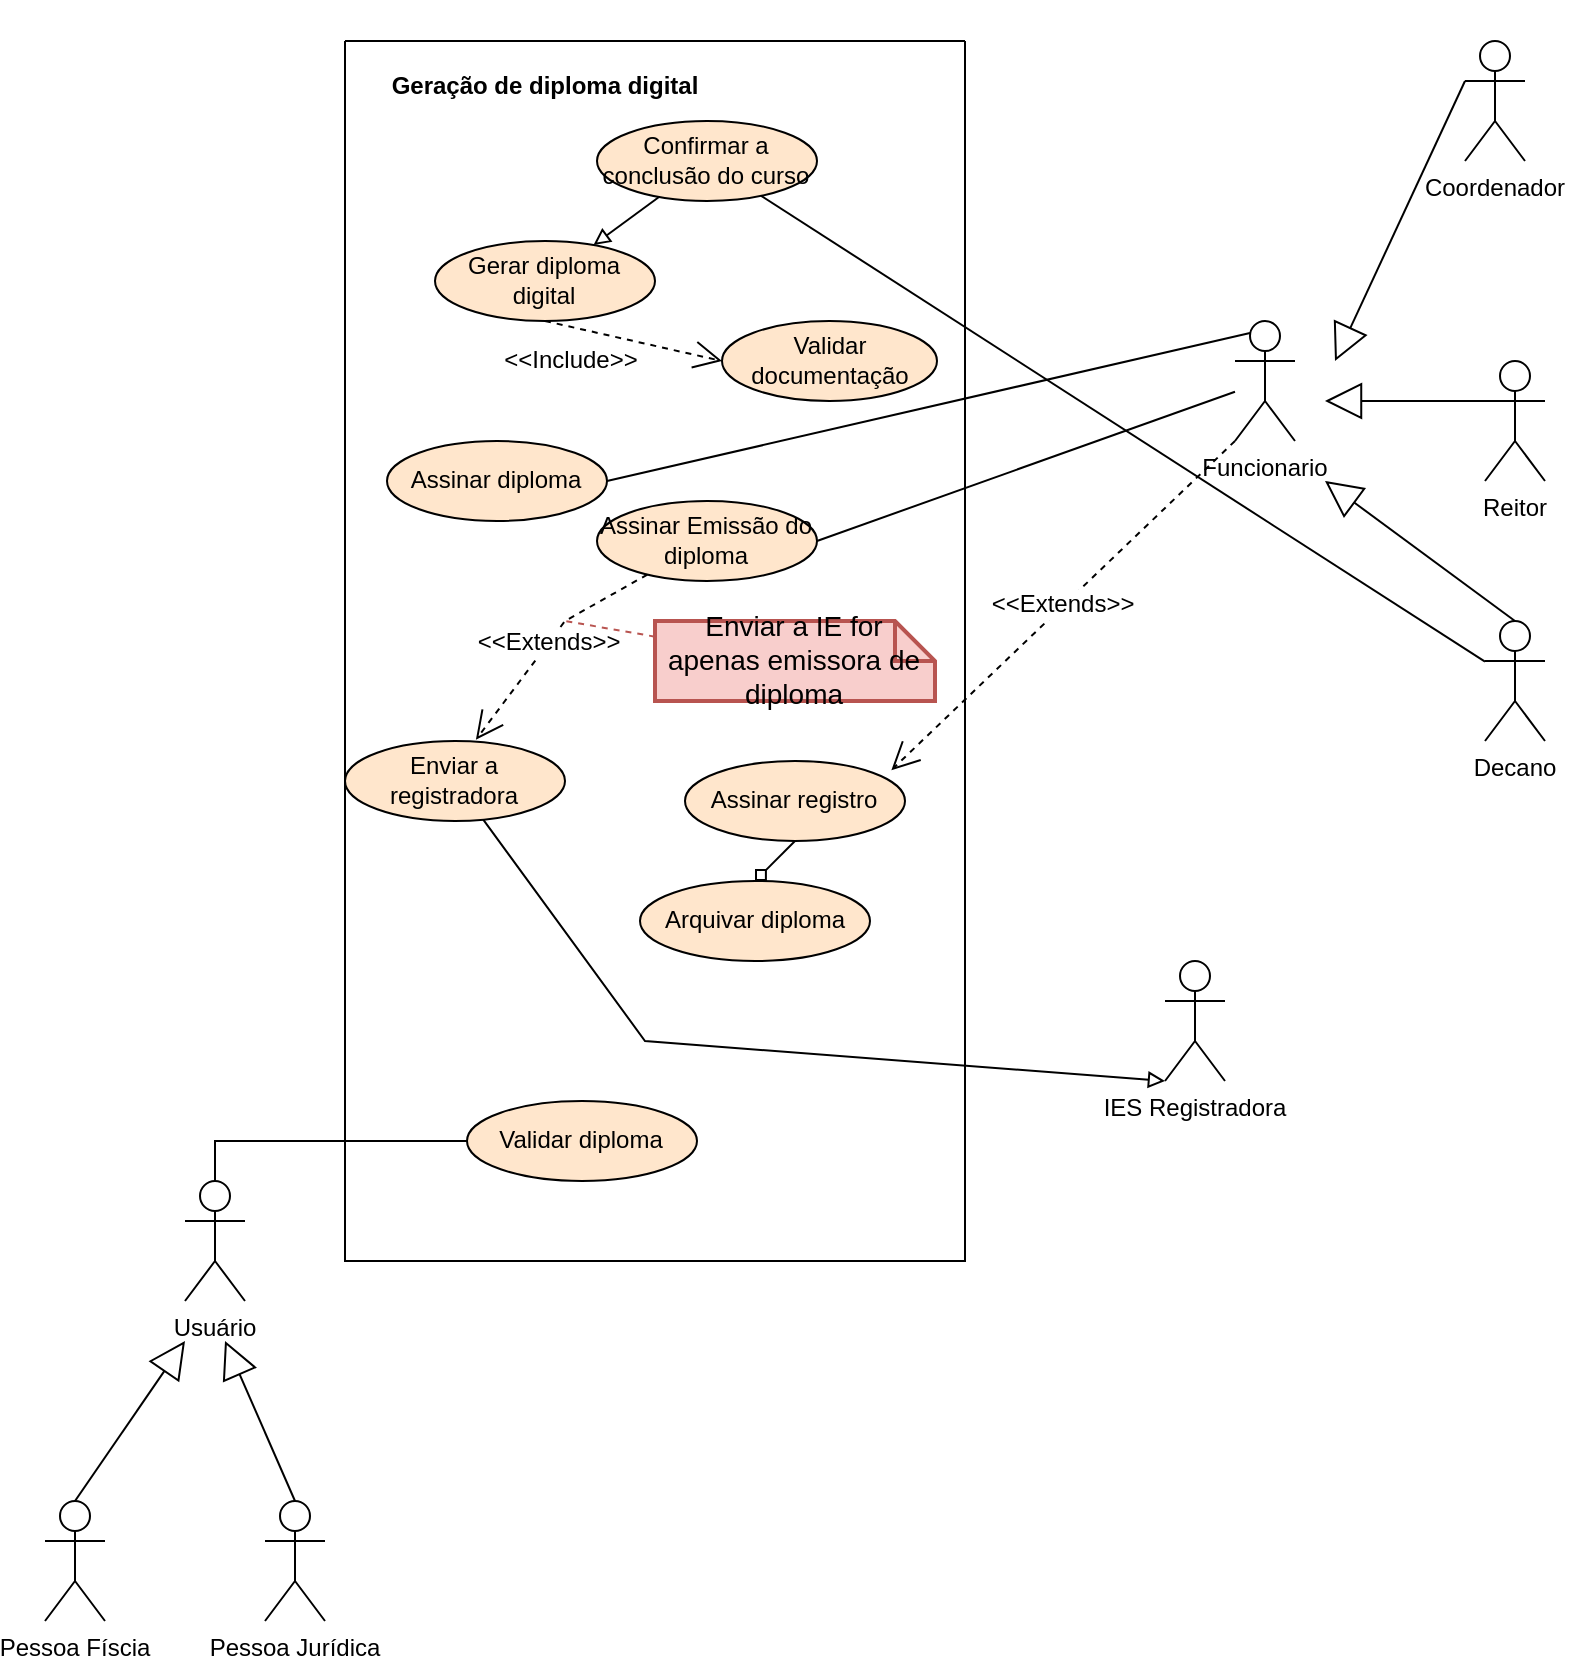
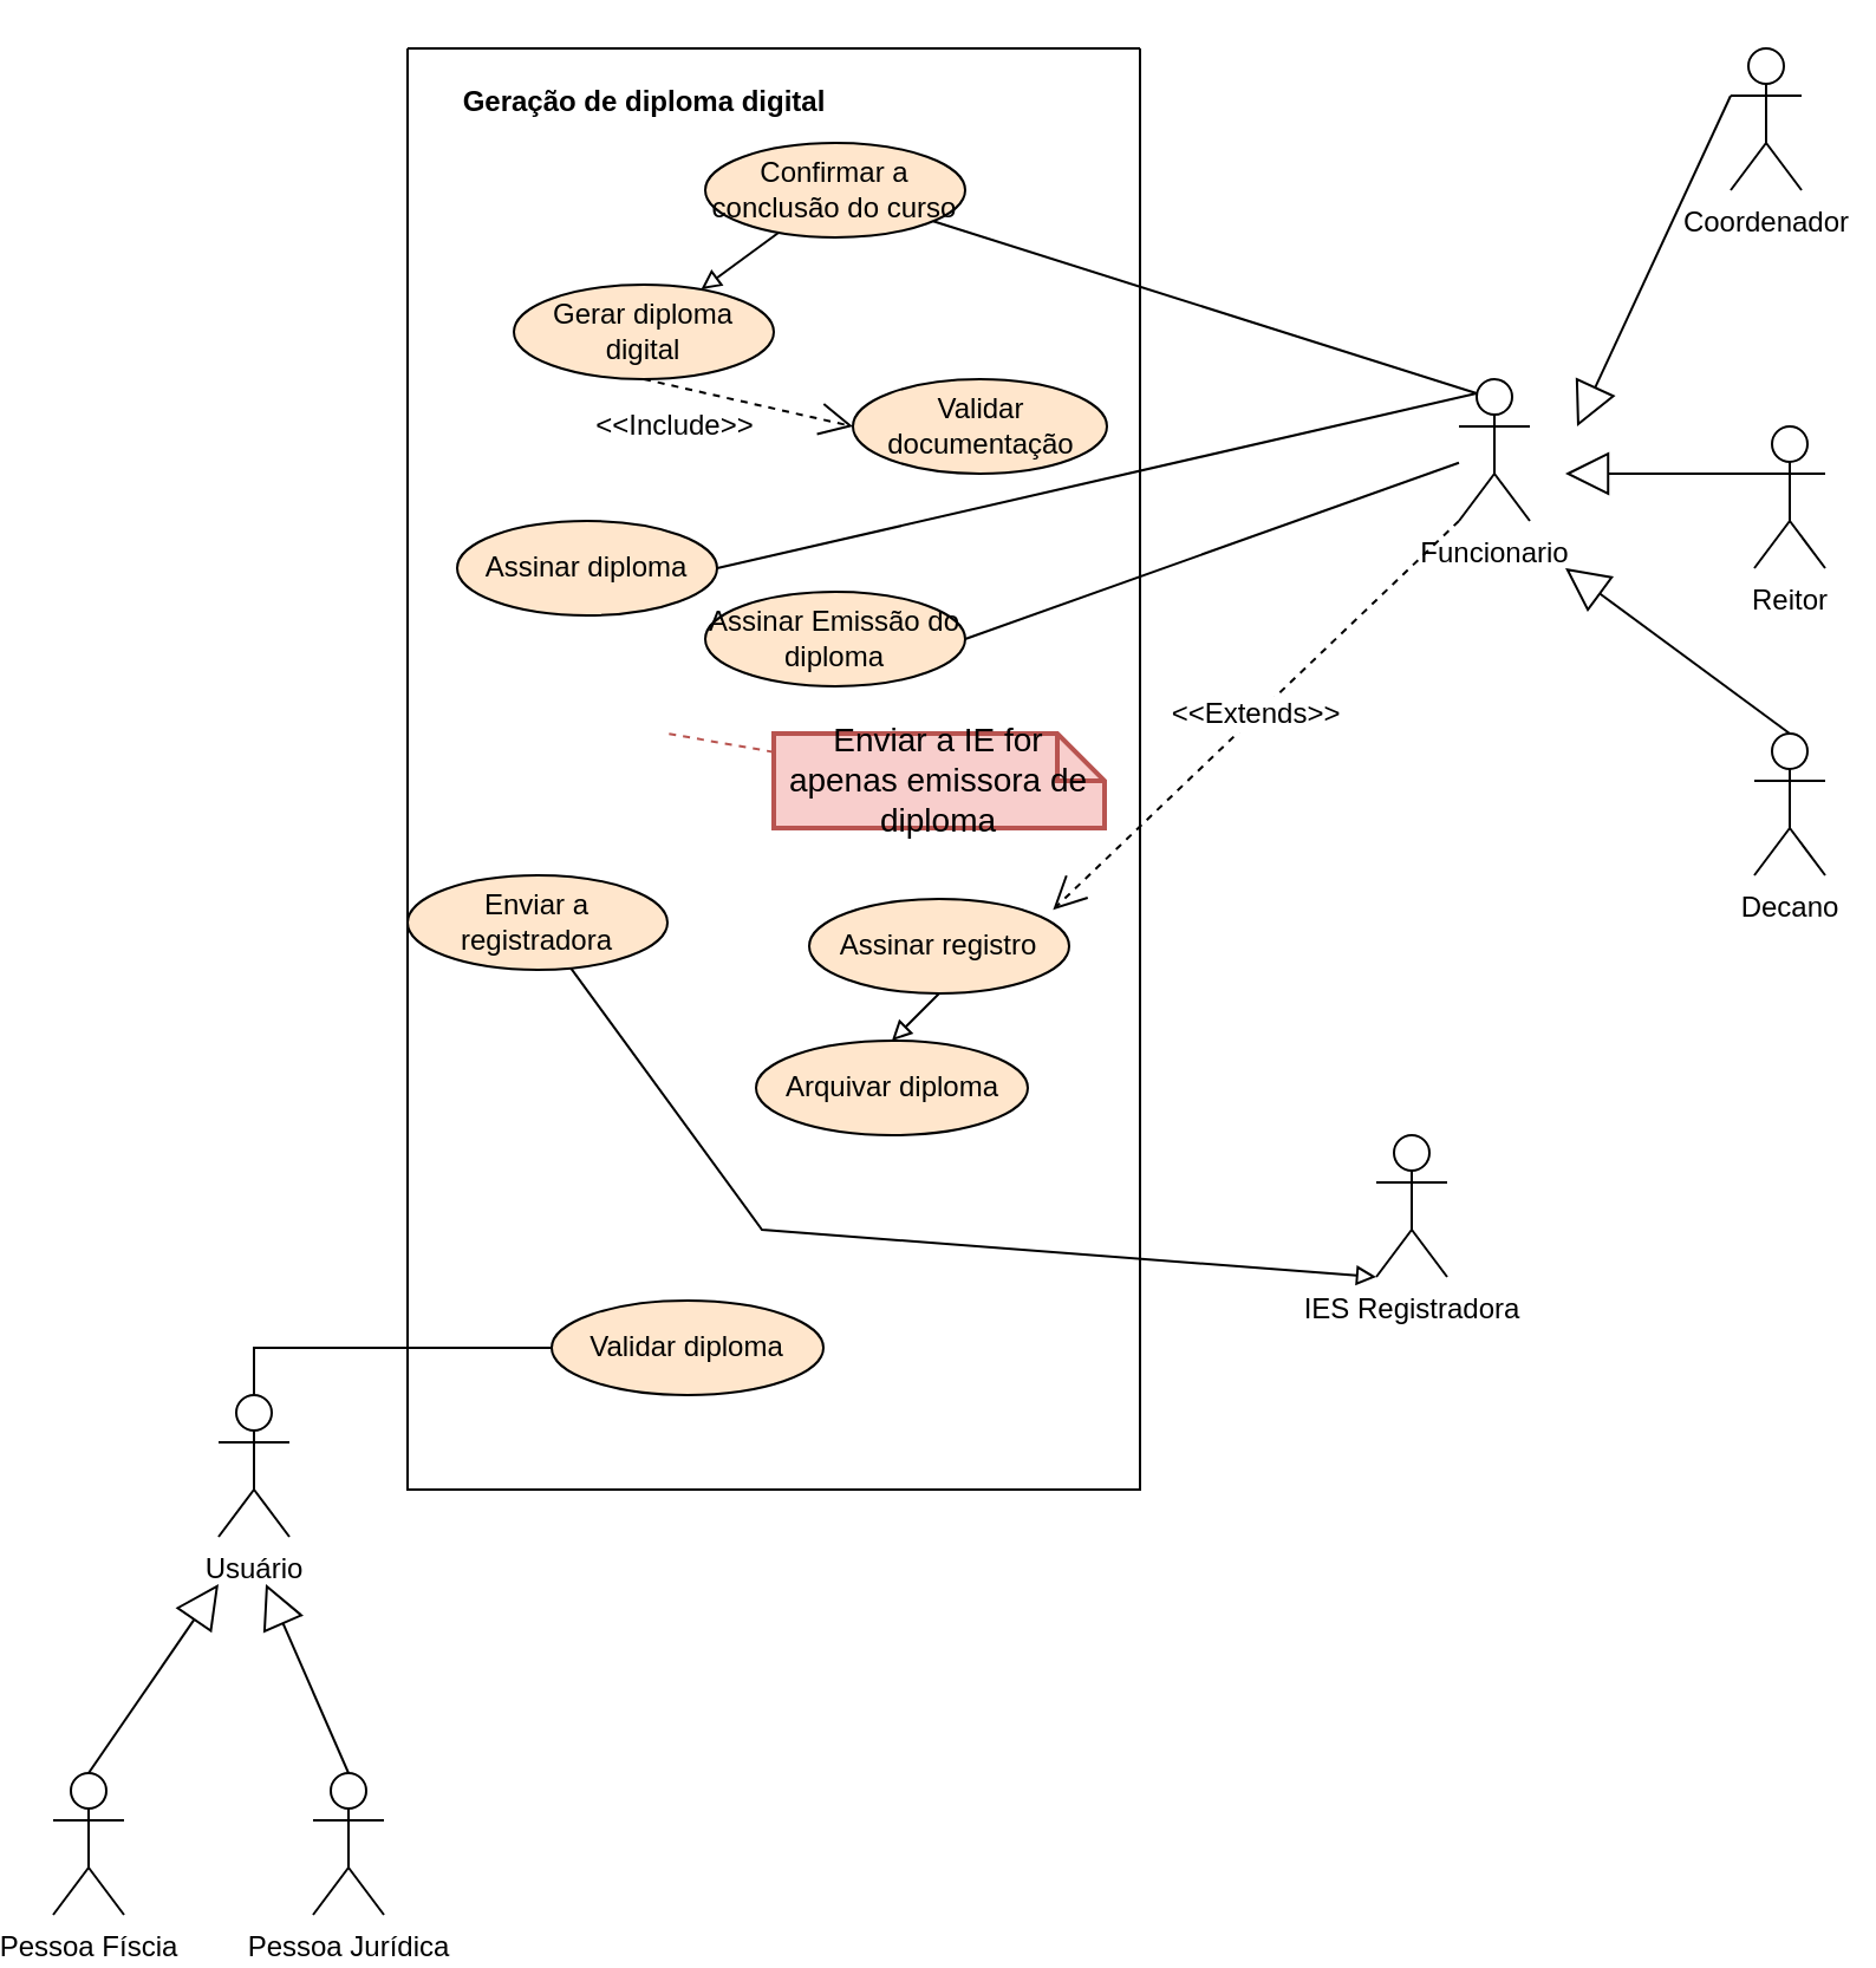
  <mxCell id="0" />
  <mxCell id="1" parent="0" />
  <mxCell id="2" value="" style="swimlane;startSize=0;" vertex="1" parent="1"><mxGeometry x="170" y="20" width="310" height="610" as="geometry" /></mxCell>
  <mxCell id="3" value="Geração de diploma digital" style="text;align=center;fontStyle=1;verticalAlign=middle;spacingLeft=3;spacingRight=3;strokeColor=none;rotatable=0;points=[[0,0.5],[1,0.5]];portConstraint=eastwest;fontFamily=Helvetica;fontSize=12;fontColor=#000000;fillColor=default;html=1;" vertex="1" parent="2"><mxGeometry x="60" y="10" width="80" height="26" as="geometry" /></mxCell>
  <mxCell id="4" style="edgeStyle=none;rounded=0;orthogonalLoop=1;jettySize=auto;html=1;fontFamily=Helvetica;fontSize=12;fontColor=#000000;endArrow=block;endFill=0;" edge="1" parent="2" source="5" target="6"><mxGeometry relative="1" as="geometry" /></mxCell>
  <mxCell id="5" value="Confirmar a conclusão do curso" style="ellipse;whiteSpace=wrap;html=1;fontFamily=Helvetica;fontSize=12;strokeColor=#000000;fillColor=#ffe6cc;" vertex="1" parent="2"><mxGeometry x="126" y="40" width="110" height="40" as="geometry" /></mxCell>
  <mxCell id="6" value="Gerar diploma digital" style="ellipse;whiteSpace=wrap;html=1;fontFamily=Helvetica;fontSize=12;strokeColor=#000000;fillColor=#ffe6cc;" vertex="1" parent="2"><mxGeometry x="45" y="100" width="110" height="40" as="geometry" /></mxCell>
  <mxCell id="7" value="Assinar diploma" style="ellipse;whiteSpace=wrap;html=1;fontFamily=Helvetica;fontSize=12;strokeColor=default;fillColor=#ffe6cc;" vertex="1" parent="2"><mxGeometry x="21" y="200" width="110" height="40" as="geometry" /></mxCell>
  <mxCell id="8" value="Assinar Emissão do diploma" style="ellipse;whiteSpace=wrap;html=1;fontFamily=Helvetica;fontSize=12;strokeColor=default;fillColor=#ffe6cc;" vertex="1" parent="2"><mxGeometry x="126" y="230" width="110" height="40" as="geometry" /></mxCell>
  <mxCell id="9" value="Enviar a registradora" style="ellipse;whiteSpace=wrap;html=1;fontFamily=Helvetica;fontSize=12;strokeColor=default;fillColor=#ffe6cc;" vertex="1" parent="2"><mxGeometry y="350" width="110" height="40" as="geometry" /></mxCell>
- <mxCell id="10" style="edgeStyle=none;rounded=0;orthogonalLoop=1;jettySize=auto;html=1;exitX=0.5;exitY=1;exitDx=0;exitDy=0;entryX=0.5;entryY=0;entryDx=0;entryDy=0;fontFamily=Helvetica;fontSize=12;fontColor=#000000;endArrow=diamond;endFill=0;" edge="1" parent="2" source="11" target="12"><mxGeometry relative="1" as="geometry" /></mxCell>
+ <mxCell id="10" style="edgeStyle=none;rounded=0;orthogonalLoop=1;jettySize=auto;html=1;exitX=0.5;exitY=1;exitDx=0;exitDy=0;entryX=0.5;entryY=0;entryDx=0;entryDy=0;fontFamily=Helvetica;fontSize=12;fontColor=#000000;endArrow=block;endFill=0;" edge="1" parent="2" source="11" target="12"><mxGeometry relative="1" as="geometry" /></mxCell>
  <mxCell id="11" value="Assinar registro" style="ellipse;whiteSpace=wrap;html=1;fontFamily=Helvetica;fontSize=12;strokeColor=default;fillColor=#ffe6cc;" vertex="1" parent="2"><mxGeometry x="170" y="360" width="110" height="40" as="geometry" /></mxCell>
  <mxCell id="12" value="Arquivar diploma" style="ellipse;whiteSpace=wrap;html=1;fontFamily=Helvetica;fontSize=12;strokeColor=default;fillColor=#ffe6cc;" vertex="1" parent="2"><mxGeometry x="147.5" y="420" width="115" height="40" as="geometry" /></mxCell>
  <mxCell id="13" value="Validar documentação" style="ellipse;whiteSpace=wrap;html=1;fontFamily=Helvetica;fontSize=12;strokeColor=#000000;fillColor=#ffe6cc;" vertex="1" parent="2"><mxGeometry x="188.5" y="140" width="107.5" height="40" as="geometry" /></mxCell>
  <mxCell id="14" value="Validar diploma" style="ellipse;whiteSpace=wrap;html=1;fontFamily=Helvetica;fontSize=12;strokeColor=#000000;fillColor=#ffe6cc;" vertex="1" parent="2"><mxGeometry x="61" y="530" width="115" height="40" as="geometry" /></mxCell>
  <mxCell id="15" value="&amp;lt;&amp;lt;Include&amp;gt;&amp;gt;" style="endArrow=open;endSize=12;dashed=1;html=1;rounded=0;fontFamily=Helvetica;fontSize=12;fontColor=#000000;exitX=0.5;exitY=1;exitDx=0;exitDy=0;entryX=0;entryY=0.5;entryDx=0;entryDy=0;" edge="1" parent="2" source="6" target="13"><mxGeometry x="-0.628" y="-17" width="160" relative="1" as="geometry"><mxPoint x="76" y="250" as="sourcePoint" /><mxPoint x="-124" y="190" as="targetPoint" /><Array as="points" /><mxPoint as="offset" /></mxGeometry></mxCell>
- <mxCell id="16" value="&amp;lt;&amp;lt;Extends&amp;gt;&amp;gt;" style="endArrow=open;endSize=12;dashed=1;html=1;rounded=0;fontFamily=Helvetica;fontSize=12;fontColor=#000000;entryX=0.595;entryY=-0.016;entryDx=0;entryDy=0;entryPerimeter=0;" edge="1" parent="2" source="8" target="9"><mxGeometry width="160" relative="1" as="geometry"><mxPoint x="96" y="270" as="sourcePoint" /><mxPoint x="256" y="270" as="targetPoint" /><Array as="points"><mxPoint x="110" y="290" /></Array></mxGeometry></mxCell>
  <mxCell id="17" value="Enviar a IE for apenas emissora de diploma" style="shape=note;strokeWidth=2;fontSize=14;size=20;whiteSpace=wrap;html=1;fillColor=#f8cecc;strokeColor=#b85450;fontFamily=Helvetica;" vertex="1" parent="2"><mxGeometry x="155" y="290" width="140" height="40" as="geometry" /></mxCell>
  <mxCell id="18" style="edgeStyle=none;rounded=0;orthogonalLoop=1;jettySize=auto;html=1;entryX=1;entryY=0.5;entryDx=0;entryDy=0;fontFamily=Helvetica;fontSize=12;fontColor=#000000;endArrow=none;endFill=0;" edge="1" parent="1" source="19" target="8"><mxGeometry relative="1" as="geometry" /></mxCell>
  <mxCell id="19" value="Funcionario" style="shape=umlActor;verticalLabelPosition=bottom;verticalAlign=top;html=1;fontFamily=Helvetica;fontSize=12;fontColor=default;strokeColor=default;fillColor=default;labelPosition=center;align=center;" vertex="1" parent="1"><mxGeometry x="615" y="160" width="30" height="60" as="geometry" /></mxCell>
  <mxCell id="20" value="Reitor" style="shape=umlActor;verticalLabelPosition=bottom;verticalAlign=top;html=1;fontFamily=Helvetica;fontSize=12;fontColor=default;strokeColor=default;fillColor=default;" vertex="1" parent="1"><mxGeometry x="740" y="180" width="30" height="60" as="geometry" /></mxCell>
  <mxCell id="21" value="Decano" style="shape=umlActor;verticalLabelPosition=bottom;verticalAlign=top;html=1;fontFamily=Helvetica;fontSize=12;fontColor=default;strokeColor=default;fillColor=default;" vertex="1" parent="1"><mxGeometry x="740" y="310" width="30" height="60" as="geometry" /></mxCell>
  <mxCell id="22" value="Extends" style="endArrow=block;endSize=16;endFill=0;html=1;rounded=0;fontFamily=Helvetica;fontSize=12;fontColor=#FF4D00;textOpacity=0;exitX=0.5;exitY=0;exitDx=0;exitDy=0;exitPerimeter=0;" edge="1" parent="1" source="21"><mxGeometry x="-0.062" y="10" width="160" relative="1" as="geometry"><mxPoint x="580" y="320" as="sourcePoint" /><mxPoint x="660" y="240" as="targetPoint" /><mxPoint as="offset" /></mxGeometry></mxCell>
  <mxCell id="23" value="Extends" style="endArrow=block;endSize=16;endFill=0;html=1;rounded=0;fontFamily=Helvetica;fontSize=12;fontColor=#FF4D00;textOpacity=0;exitX=0;exitY=0.333;exitDx=0;exitDy=0;exitPerimeter=0;" edge="1" parent="1" source="20"><mxGeometry x="-0.062" y="10" width="160" relative="1" as="geometry"><mxPoint x="590" y="330" as="sourcePoint" /><mxPoint x="660" y="200" as="targetPoint" /><mxPoint as="offset" /></mxGeometry></mxCell>
  <mxCell id="24" value="Usuário" style="shape=umlActor;verticalLabelPosition=bottom;verticalAlign=top;html=1;fontFamily=Helvetica;fontSize=12;fontColor=#000000;strokeColor=default;fillColor=default;" vertex="1" parent="1"><mxGeometry x="90" y="590" width="30" height="60" as="geometry" /></mxCell>
  <mxCell id="25" value="Pessoa Físcia" style="shape=umlActor;verticalLabelPosition=bottom;verticalAlign=top;html=1;fontFamily=Helvetica;fontSize=12;fontColor=#000000;strokeColor=default;fillColor=default;" vertex="1" parent="1"><mxGeometry x="20" y="750" width="30" height="60" as="geometry" /></mxCell>
  <mxCell id="26" value="Pessoa Jurídica" style="shape=umlActor;verticalLabelPosition=bottom;verticalAlign=top;html=1;fontFamily=Helvetica;fontSize=12;fontColor=#000000;strokeColor=default;fillColor=default;" vertex="1" parent="1"><mxGeometry x="130" y="750" width="30" height="60" as="geometry" /></mxCell>
  <mxCell id="27" value="Extends" style="endArrow=block;endSize=16;endFill=0;html=1;rounded=0;fontFamily=Helvetica;fontSize=12;fontColor=#FF4D00;textOpacity=0;exitX=0.5;exitY=0;exitDx=0;exitDy=0;exitPerimeter=0;" edge="1" parent="1" source="26"><mxGeometry x="-0.062" y="10" width="160" relative="1" as="geometry"><mxPoint x="205" y="740" as="sourcePoint" /><mxPoint x="110" y="670" as="targetPoint" /><mxPoint as="offset" /></mxGeometry></mxCell>
  <mxCell id="28" value="Extends" style="endArrow=block;endSize=16;endFill=0;html=1;rounded=0;fontFamily=Helvetica;fontSize=12;fontColor=#FF4D00;textOpacity=0;exitX=0.5;exitY=0;exitDx=0;exitDy=0;exitPerimeter=0;" edge="1" parent="1" source="25"><mxGeometry x="-0.062" y="10" width="160" relative="1" as="geometry"><mxPoint x="45" y="700" as="sourcePoint" /><mxPoint x="90" y="670" as="targetPoint" /><mxPoint as="offset" /></mxGeometry></mxCell>
  <mxCell id="29" value="Coordenador" style="shape=umlActor;verticalLabelPosition=bottom;verticalAlign=top;html=1;fontFamily=Helvetica;fontSize=12;fontColor=default;strokeColor=default;fillColor=default;" vertex="1" parent="1"><mxGeometry x="730" y="20" width="30" height="60" as="geometry" /></mxCell>
  <mxCell id="30" value="Extends" style="endArrow=block;endSize=16;endFill=0;html=1;rounded=0;fontFamily=Helvetica;fontSize=12;fontColor=#FF4D00;textOpacity=0;exitX=0;exitY=0.333;exitDx=0;exitDy=0;exitPerimeter=0;" edge="1" parent="1" source="29"><mxGeometry x="-0.062" y="10" width="160" relative="1" as="geometry"><mxPoint x="660" y="205" as="sourcePoint" /><mxPoint x="665" y="180" as="targetPoint" /><mxPoint as="offset" /></mxGeometry></mxCell>
  <mxCell id="31" value="IES Registradora" style="shape=umlActor;verticalLabelPosition=bottom;verticalAlign=top;html=1;fontFamily=Helvetica;fontSize=12;fontColor=#000000;strokeColor=#000000;fillColor=default;" vertex="1" parent="1"><mxGeometry x="580" y="480" width="30" height="60" as="geometry" /></mxCell>
- <mxCell id="32" value="" style="endArrow=none;html=1;rounded=0;fontFamily=Helvetica;fontSize=12;fontColor=#000000;" edge="1" parent="1" source="5" target="21"><mxGeometry relative="1" as="geometry"><mxPoint x="500" y="30" as="sourcePoint" /><mxPoint x="660" y="30" as="targetPoint" /></mxGeometry></mxCell>
+ <mxCell id="32" value="" style="endArrow=none;html=1;rounded=0;fontFamily=Helvetica;fontSize=12;fontColor=#000000;entryX=0.25;entryY=0.1;entryDx=0;entryDy=0;entryPerimeter=0;" edge="1" parent="1" source="5" target="19"><mxGeometry relative="1" as="geometry"><mxPoint x="500" y="30" as="sourcePoint" /><mxPoint x="660" y="30" as="targetPoint" /></mxGeometry></mxCell>
  <mxCell id="33" value="" style="endArrow=none;html=1;rounded=0;fontFamily=Helvetica;fontSize=12;fontColor=#000000;entryX=0.25;entryY=0.1;entryDx=0;entryDy=0;entryPerimeter=0;exitX=1;exitY=0.5;exitDx=0;exitDy=0;" edge="1" parent="1" source="7" target="19"><mxGeometry relative="1" as="geometry"><mxPoint x="460" y="170" as="sourcePoint" /><mxPoint x="620" y="170" as="targetPoint" /></mxGeometry></mxCell>
  <mxCell id="34" value="" style="endArrow=none;html=1;edgeStyle=orthogonalEdgeStyle;rounded=0;fontFamily=Helvetica;fontSize=12;fontColor=#000000;exitX=0.5;exitY=0;exitDx=0;exitDy=0;exitPerimeter=0;entryX=0;entryY=0.5;entryDx=0;entryDy=0;" edge="1" parent="1" source="24" target="14"><mxGeometry relative="1" as="geometry"><mxPoint x="80" y="349.5" as="sourcePoint" /><mxPoint x="240" y="349.5" as="targetPoint" /></mxGeometry></mxCell>
  <mxCell id="35" value="" style="edgeLabel;resizable=0;html=1;align=left;verticalAlign=bottom;fontFamily=Helvetica;fontSize=12;fontColor=#000000;strokeColor=#000000;fillColor=default;" connectable="0" vertex="1" parent="34"><mxGeometry x="-1" relative="1" as="geometry" /></mxCell>
  <mxCell id="36" style="edgeStyle=none;rounded=0;orthogonalLoop=1;jettySize=auto;html=1;fontFamily=Helvetica;fontSize=12;fontColor=#000000;endArrow=none;endFill=0;dashed=1;fillColor=#f8cecc;strokeColor=#b85450;" edge="1" parent="1" source="17"><mxGeometry relative="1" as="geometry"><mxPoint x="280" y="310" as="targetPoint" /></mxGeometry></mxCell>
  <mxCell id="37" style="edgeStyle=none;rounded=0;orthogonalLoop=1;jettySize=auto;html=1;entryX=0;entryY=1;entryDx=0;entryDy=0;entryPerimeter=0;fontFamily=Helvetica;fontSize=12;fontColor=#000000;endArrow=block;endFill=0;strokeColor=#000000;" edge="1" parent="1" source="9" target="31"><mxGeometry relative="1" as="geometry"><Array as="points"><mxPoint x="320" y="520" /></Array></mxGeometry></mxCell>
  <mxCell id="38" value="&amp;lt;&amp;lt;Extends&amp;gt;&amp;gt;" style="endArrow=open;endSize=12;dashed=1;html=1;rounded=0;fontFamily=Helvetica;fontSize=12;fontColor=#000000;strokeColor=#000000;exitX=0;exitY=1;exitDx=0;exitDy=0;exitPerimeter=0;entryX=0.938;entryY=0.115;entryDx=0;entryDy=0;entryPerimeter=0;" edge="1" parent="1" source="19" target="11"><mxGeometry width="160" relative="1" as="geometry"><mxPoint x="220" y="420" as="sourcePoint" /><mxPoint x="380" y="420" as="targetPoint" /></mxGeometry></mxCell>
